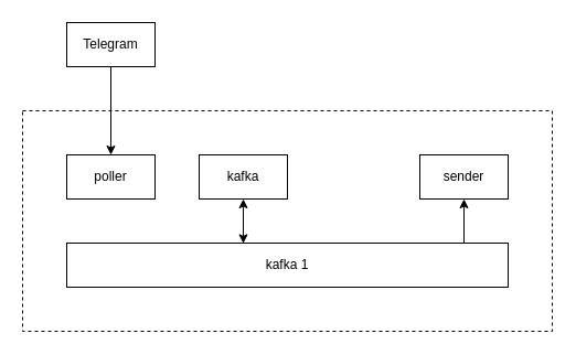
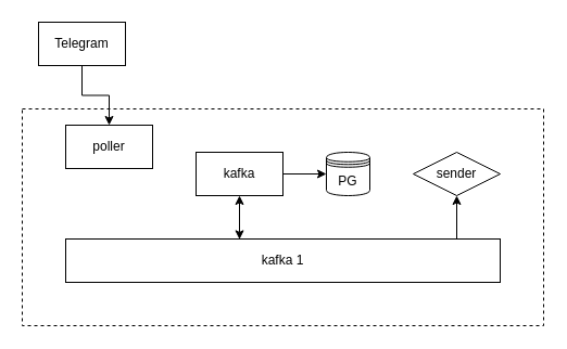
  <mxCell id="0" />
  <mxCell id="1" parent="0" />
  <mxCell id="2" style="edgeStyle=orthogonalEdgeStyle;rounded=0;orthogonalLoop=1;jettySize=auto;html=1;entryX=0.5;entryY=0;entryDx=0;entryDy=0;" edge="1" parent="1" source="3" target="5"><mxGeometry relative="1" as="geometry" /></mxCell>
- <mxCell id="3" value="Telegram" style="rounded=0;whiteSpace=wrap;html=1;" vertex="1" parent="1"><mxGeometry x="60" y="20" width="80" height="40" as="geometry" /></mxCell>
+ <mxCell id="3" value="Telegram" style="rounded=0;whiteSpace=wrap;html=1;" vertex="1" parent="1"><mxGeometry x="35" y="20" width="80" height="40" as="geometry" /></mxCell>
  <mxCell id="4" value="" style="rounded=0;whiteSpace=wrap;html=1;dashed=1;fillColor=none;" vertex="1" parent="1"><mxGeometry x="20" y="100" width="480" height="200" as="geometry" /></mxCell>
- <mxCell id="5" value="poller" style="rounded=0;whiteSpace=wrap;html=1;" vertex="1" parent="1"><mxGeometry x="60" y="140" width="80" height="40" as="geometry" /></mxCell>
+ <mxCell id="5" value="poller" style="rounded=0;whiteSpace=wrap;html=1;" vertex="1" parent="1"><mxGeometry x="60" y="115" width="80" height="40" as="geometry" /></mxCell>
  <mxCell id="6" value="kafka 1" style="rounded=0;whiteSpace=wrap;html=1;" vertex="1" parent="1"><mxGeometry x="60" y="220" width="400" height="40" as="geometry" /></mxCell>
  <mxCell id="7" value="" style="edgeStyle=orthogonalEdgeStyle;rounded=0;orthogonalLoop=1;jettySize=auto;html=1;startArrow=classic;startFill=1;entryX=0.4;entryY=0.01;entryDx=0;entryDy=0;entryPerimeter=0;" edge="1" parent="1" source="9" target="6"><mxGeometry relative="1" as="geometry" /></mxCell>
+ <mxCell id="8" style="edgeStyle=orthogonalEdgeStyle;rounded=0;orthogonalLoop=1;jettySize=auto;html=1;entryX=0;entryY=0.5;entryDx=0;entryDy=0;" edge="1" parent="1" source="9" target="10"><mxGeometry relative="1" as="geometry" /></mxCell>
  <mxCell id="9" value="kafka" style="rounded=0;whiteSpace=wrap;html=1;" vertex="1" parent="1"><mxGeometry x="180" y="140" width="80" height="40" as="geometry" /></mxCell>
+ <mxCell id="10" value="PG" style="shape=datastore;whiteSpace=wrap;html=1;" vertex="1" parent="1"><mxGeometry x="300" y="140" width="40" height="40" as="geometry" /></mxCell>
  <mxCell id="11" style="edgeStyle=orthogonalEdgeStyle;rounded=0;orthogonalLoop=1;jettySize=auto;html=1;exitX=0.5;exitY=1;exitDx=0;exitDy=0;startArrow=classic;startFill=1;endArrow=none;endFill=0;" edge="1" parent="1" source="12"><mxGeometry relative="1" as="geometry"><mxPoint x="420" y="220" as="targetPoint" /><Array as="points"><mxPoint x="420" y="220" /></Array></mxGeometry></mxCell>
- <mxCell id="12" value="sender" style="rounded=0;whiteSpace=wrap;html=1;" vertex="1" parent="1"><mxGeometry x="380" y="140" width="80" height="40" as="geometry" /></mxCell>
+ <mxCell id="12" value="sender" style="rhombus;whiteSpace=wrap;html=1;" vertex="1" parent="1"><mxGeometry x="380" y="140" width="80" height="40" as="geometry" /></mxCell>
